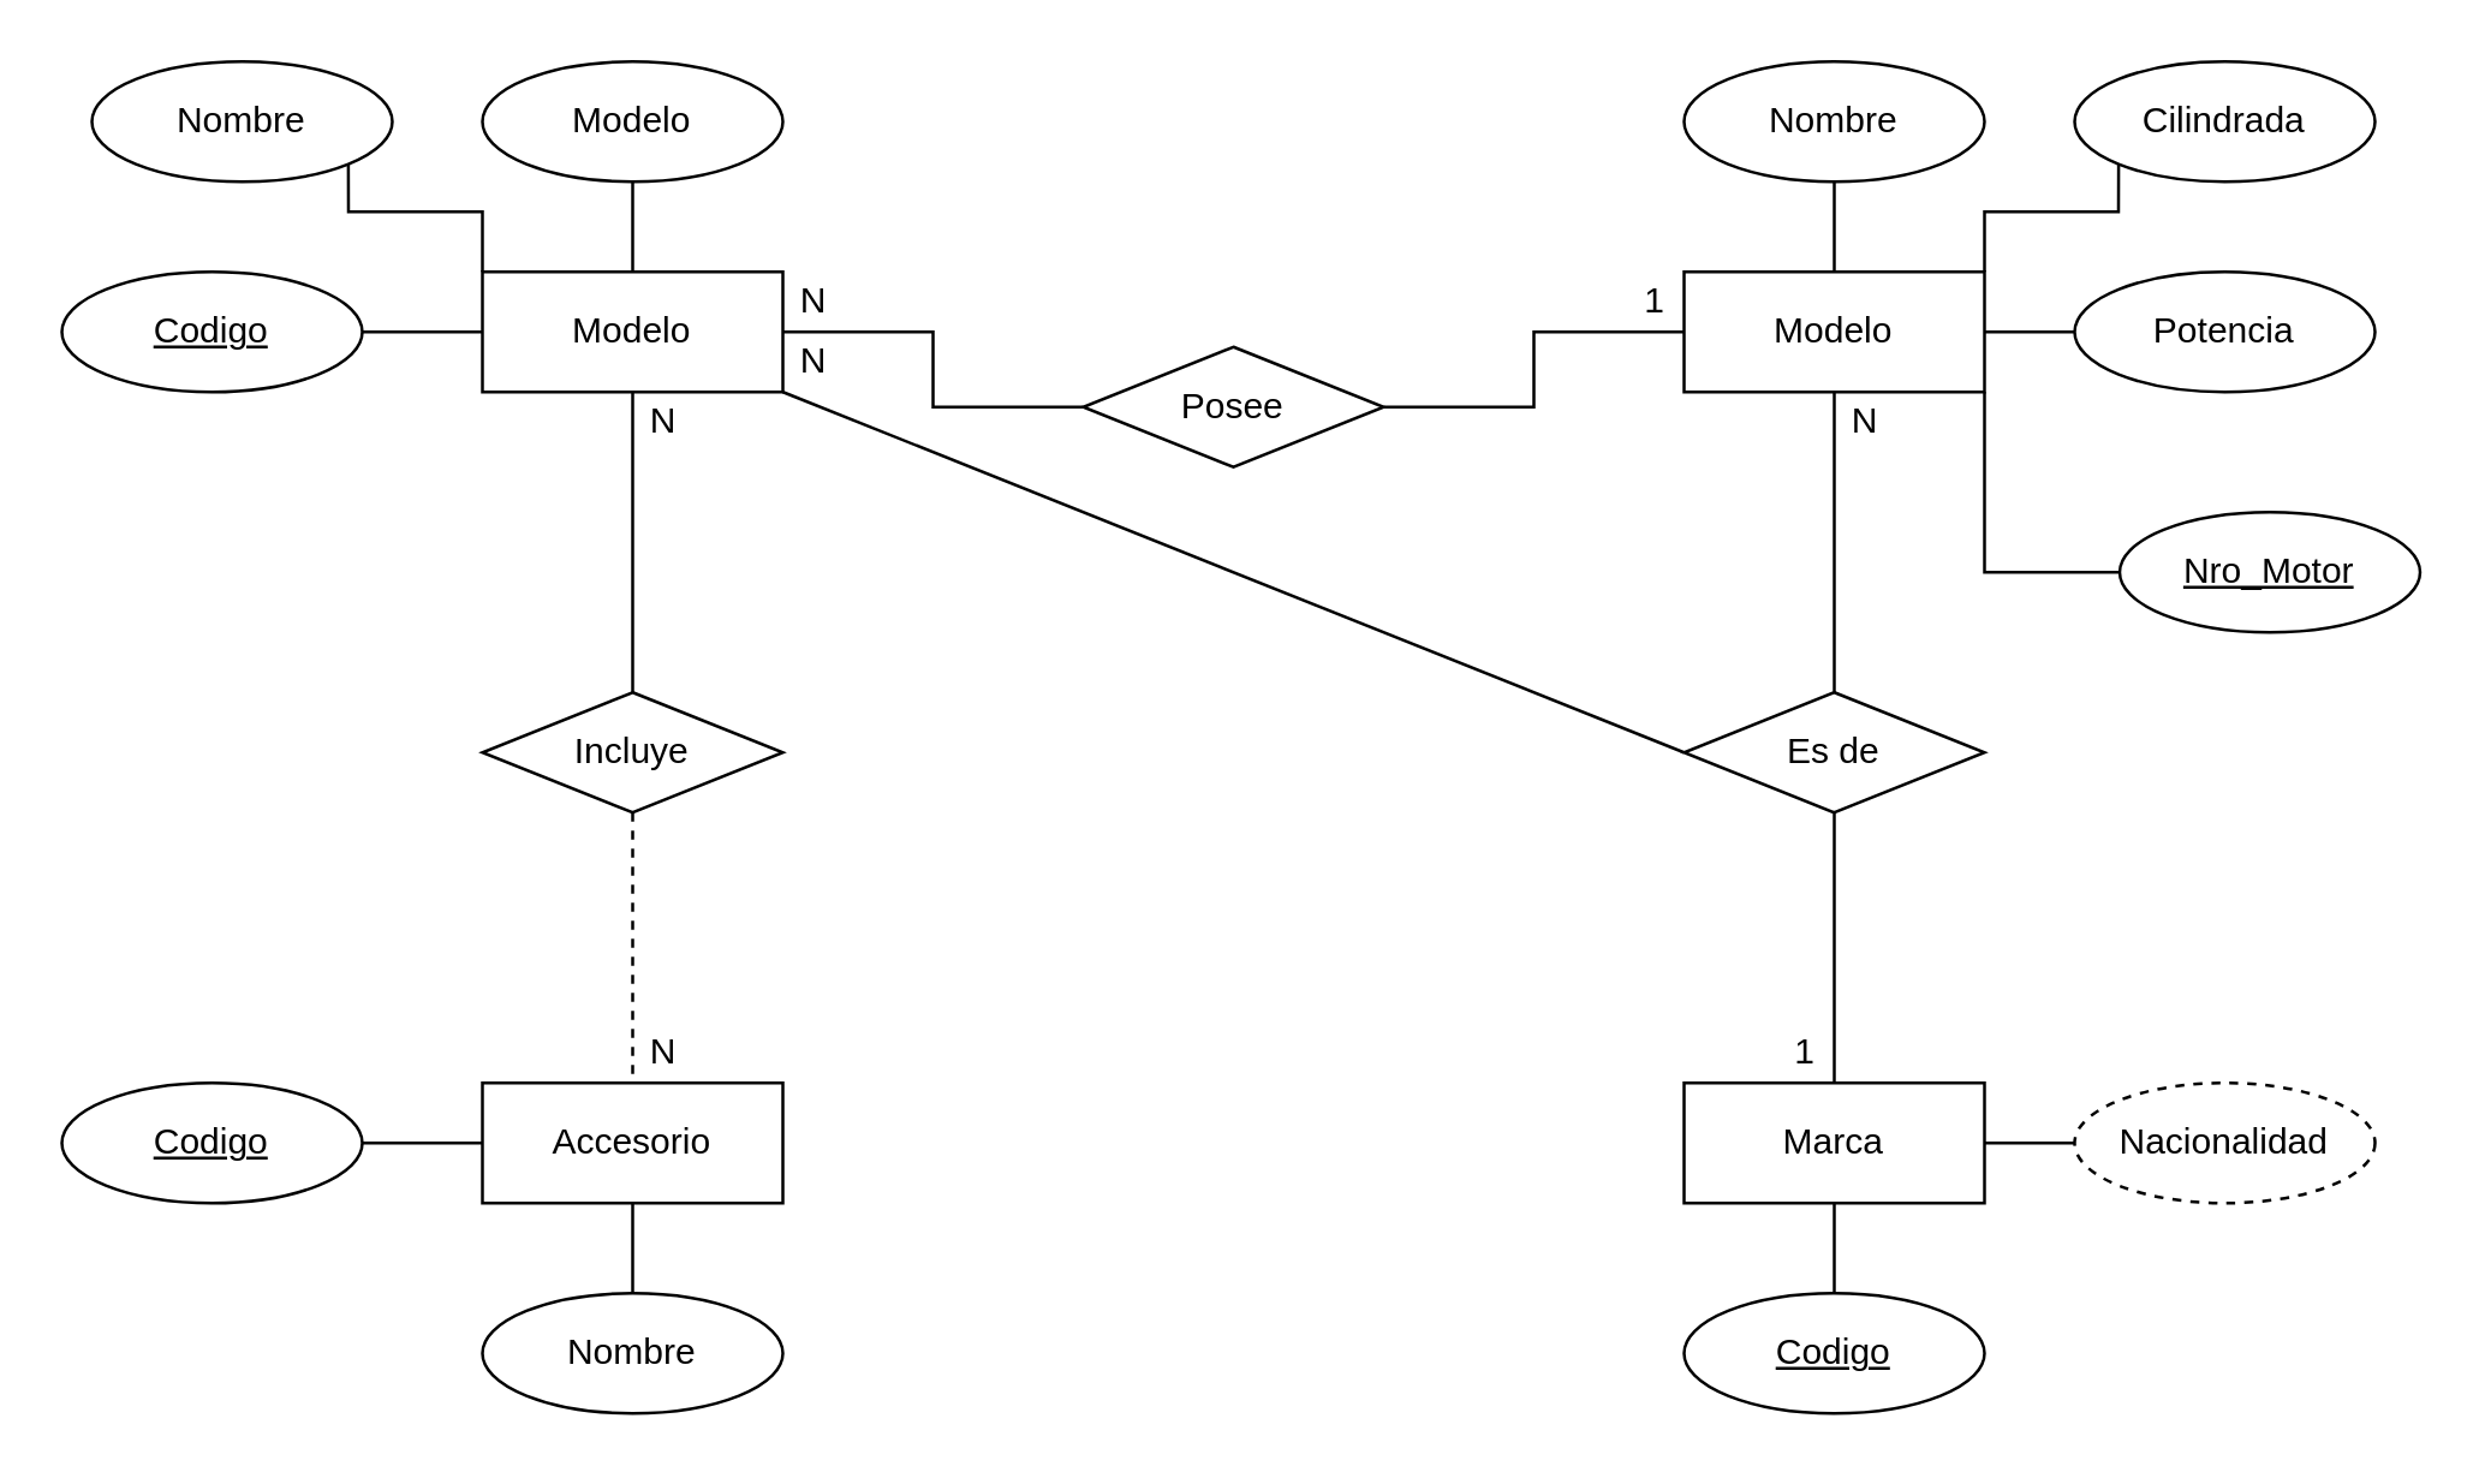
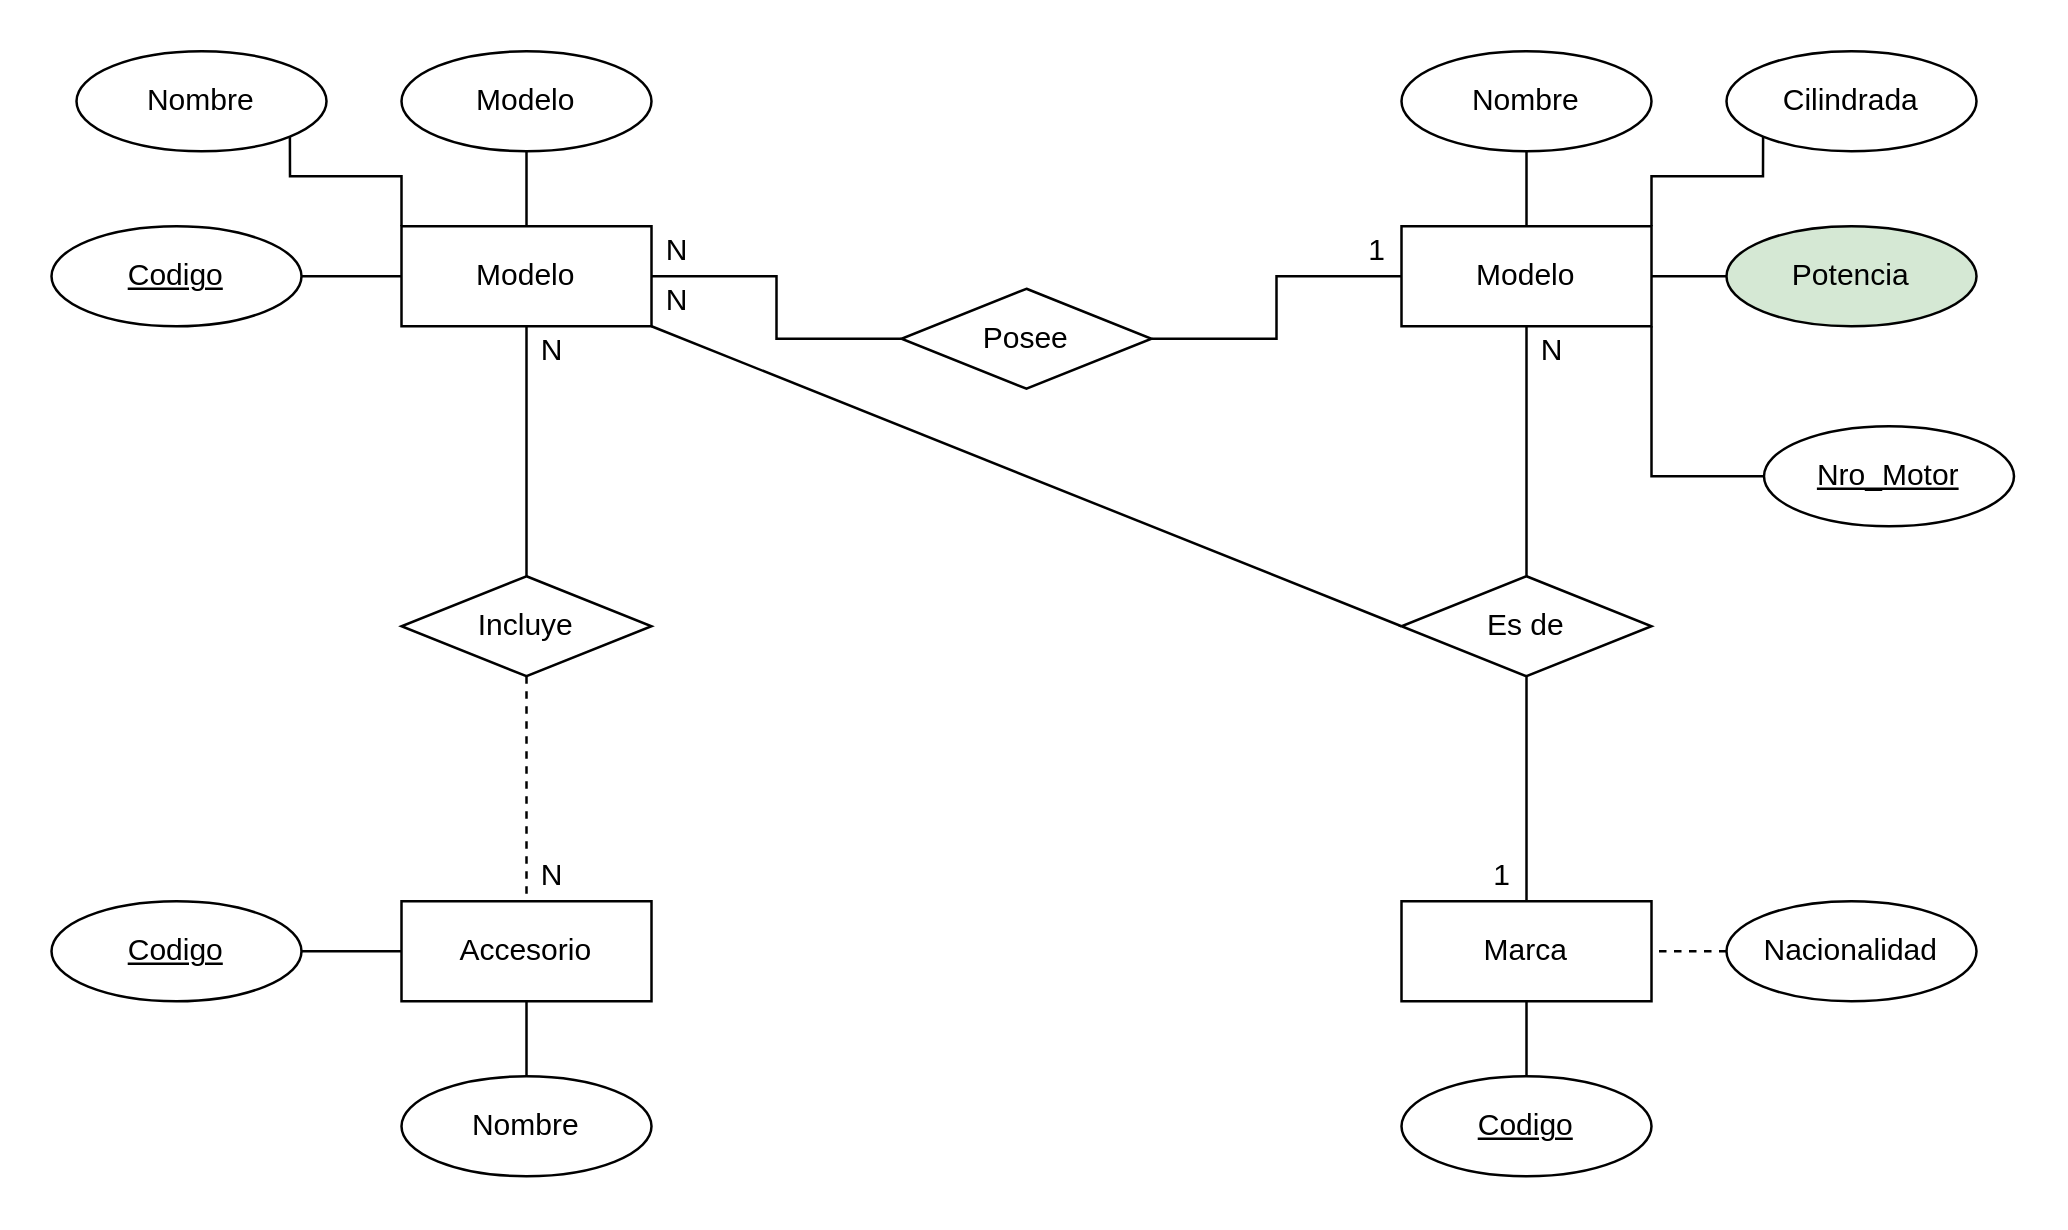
  <mxCell id="0" />
  <mxCell id="1" parent="0" />
  <mxCell id="2" style="edgeStyle=orthogonalEdgeStyle;rounded=0;orthogonalLoop=1;jettySize=auto;html=1;exitX=1;exitY=0.5;exitDx=0;exitDy=0;entryX=0;entryY=0.5;entryDx=0;entryDy=0;endArrow=none;endFill=0;" edge="1" parent="1" source="4" target="17"><mxGeometry relative="1" as="geometry" /></mxCell>
  <mxCell id="3" style="edgeStyle=orthogonalEdgeStyle;rounded=0;orthogonalLoop=1;jettySize=auto;html=1;exitX=0.5;exitY=1;exitDx=0;exitDy=0;entryX=0.5;entryY=0;entryDx=0;entryDy=0;endArrow=none;endFill=0;" edge="1" parent="1" source="4" target="13"><mxGeometry relative="1" as="geometry" /></mxCell>
  <mxCell id="4" value="Modelo" style="whiteSpace=wrap;html=1;align=center;" vertex="1" parent="1"><mxGeometry x="160" y="90" width="100" height="40" as="geometry" /></mxCell>
  <mxCell id="5" value="Accesorio" style="whiteSpace=wrap;html=1;align=center;" vertex="1" parent="1"><mxGeometry x="160" y="360" width="100" height="40" as="geometry" /></mxCell>
  <mxCell id="6" style="edgeStyle=orthogonalEdgeStyle;rounded=0;orthogonalLoop=1;jettySize=auto;html=1;exitX=1;exitY=0.5;exitDx=0;exitDy=0;entryX=0;entryY=0.5;entryDx=0;entryDy=0;endArrow=none;endFill=0;" edge="1" parent="1" source="7" target="4"><mxGeometry relative="1" as="geometry" /></mxCell>
  <mxCell id="7" value="Codigo" style="ellipse;whiteSpace=wrap;html=1;align=center;fontStyle=4;" vertex="1" parent="1"><mxGeometry x="20" y="90" width="100" height="40" as="geometry" /></mxCell>
  <mxCell id="8" style="edgeStyle=orthogonalEdgeStyle;rounded=0;orthogonalLoop=1;jettySize=auto;html=1;exitX=1;exitY=1;exitDx=0;exitDy=0;entryX=0;entryY=0;entryDx=0;entryDy=0;endArrow=none;endFill=0;" edge="1" parent="1" source="9" target="4"><mxGeometry relative="1" as="geometry"><Array as="points"><mxPoint x="115" y="70" /><mxPoint x="160" y="70" /></Array></mxGeometry></mxCell>
  <mxCell id="9" value="Nombre" style="ellipse;whiteSpace=wrap;html=1;align=center;" vertex="1" parent="1"><mxGeometry x="30" y="20" width="100" height="40" as="geometry" /></mxCell>
  <mxCell id="10" style="edgeStyle=orthogonalEdgeStyle;rounded=0;orthogonalLoop=1;jettySize=auto;html=1;exitX=0.5;exitY=1;exitDx=0;exitDy=0;entryX=0.5;entryY=0;entryDx=0;entryDy=0;endArrow=none;endFill=0;" edge="1" parent="1" source="11" target="4"><mxGeometry relative="1" as="geometry" /></mxCell>
  <mxCell id="11" value="Modelo" style="ellipse;whiteSpace=wrap;html=1;align=center;" vertex="1" parent="1"><mxGeometry x="160" y="20" width="100" height="40" as="geometry" /></mxCell>
  <mxCell id="12" style="edgeStyle=orthogonalEdgeStyle;rounded=0;orthogonalLoop=1;jettySize=auto;html=1;exitX=0.5;exitY=1;exitDx=0;exitDy=0;entryX=0.5;entryY=0;entryDx=0;entryDy=0;endArrow=none;endFill=0;dashed=1;" edge="1" parent="1" source="13" target="5"><mxGeometry relative="1" as="geometry" /></mxCell>
  <mxCell id="13" value="Incluye" style="shape=rhombus;perimeter=rhombusPerimeter;whiteSpace=wrap;html=1;align=center;" vertex="1" parent="1"><mxGeometry x="160" y="230" width="100" height="40" as="geometry" /></mxCell>
  <mxCell id="14" style="edgeStyle=orthogonalEdgeStyle;rounded=0;orthogonalLoop=1;jettySize=auto;html=1;exitX=1;exitY=0.5;exitDx=0;exitDy=0;entryX=0;entryY=0.5;entryDx=0;entryDy=0;endArrow=none;endFill=0;" edge="1" parent="1" source="15" target="5"><mxGeometry relative="1" as="geometry" /></mxCell>
  <mxCell id="15" value="Codigo" style="ellipse;whiteSpace=wrap;html=1;align=center;fontStyle=4;" vertex="1" parent="1"><mxGeometry x="20" y="360" width="100" height="40" as="geometry" /></mxCell>
  <mxCell id="16" style="edgeStyle=orthogonalEdgeStyle;rounded=0;orthogonalLoop=1;jettySize=auto;html=1;exitX=1;exitY=0.5;exitDx=0;exitDy=0;entryX=0;entryY=0.5;entryDx=0;entryDy=0;endArrow=none;endFill=0;" edge="1" parent="1" source="17" target="21"><mxGeometry relative="1" as="geometry" /></mxCell>
  <mxCell id="17" value="Posee" style="shape=rhombus;perimeter=rhombusPerimeter;whiteSpace=wrap;html=1;align=center;" vertex="1" parent="1"><mxGeometry x="360" y="115" width="100" height="40" as="geometry" /></mxCell>
  <mxCell id="18" style="edgeStyle=orthogonalEdgeStyle;rounded=0;orthogonalLoop=1;jettySize=auto;html=1;exitX=0.5;exitY=1;exitDx=0;exitDy=0;entryX=0.5;entryY=0;entryDx=0;entryDy=0;endArrow=none;endFill=0;" edge="1" parent="1" source="19" target="30"><mxGeometry relative="1" as="geometry" /></mxCell>
  <mxCell id="19" value="Es de" style="shape=rhombus;perimeter=rhombusPerimeter;whiteSpace=wrap;html=1;align=center;" vertex="1" parent="1"><mxGeometry x="560" y="230" width="100" height="40" as="geometry" /></mxCell>
  <mxCell id="20" style="edgeStyle=orthogonalEdgeStyle;rounded=0;orthogonalLoop=1;jettySize=auto;html=1;exitX=0.5;exitY=1;exitDx=0;exitDy=0;endArrow=none;endFill=0;" edge="1" parent="1" source="21" target="19"><mxGeometry relative="1" as="geometry" /></mxCell>
  <mxCell id="21" value="Modelo" style="whiteSpace=wrap;html=1;align=center;" vertex="1" parent="1"><mxGeometry x="560" y="90" width="100" height="40" as="geometry" /></mxCell>
  <mxCell id="22" style="edgeStyle=orthogonalEdgeStyle;rounded=0;orthogonalLoop=1;jettySize=auto;html=1;exitX=0.5;exitY=1;exitDx=0;exitDy=0;entryX=0.5;entryY=0;entryDx=0;entryDy=0;endArrow=none;endFill=0;" edge="1" parent="1" source="23" target="21"><mxGeometry relative="1" as="geometry" /></mxCell>
  <mxCell id="23" value="Nombre" style="ellipse;whiteSpace=wrap;html=1;align=center;" vertex="1" parent="1"><mxGeometry x="560" y="20" width="100" height="40" as="geometry" /></mxCell>
  <mxCell id="24" style="edgeStyle=orthogonalEdgeStyle;rounded=0;orthogonalLoop=1;jettySize=auto;html=1;exitX=0;exitY=1;exitDx=0;exitDy=0;entryX=1;entryY=0;entryDx=0;entryDy=0;endArrow=none;endFill=0;" edge="1" parent="1" source="25" target="21"><mxGeometry relative="1" as="geometry"><Array as="points"><mxPoint x="705" y="70" /><mxPoint x="660" y="70" /></Array></mxGeometry></mxCell>
  <mxCell id="25" value="Cilindrada" style="ellipse;whiteSpace=wrap;html=1;align=center;" vertex="1" parent="1"><mxGeometry x="690" y="20" width="100" height="40" as="geometry" /></mxCell>
  <mxCell id="26" style="edgeStyle=orthogonalEdgeStyle;rounded=0;orthogonalLoop=1;jettySize=auto;html=1;exitX=0;exitY=0.5;exitDx=0;exitDy=0;entryX=1;entryY=0.5;entryDx=0;entryDy=0;endArrow=none;endFill=0;" edge="1" parent="1" source="27" target="21"><mxGeometry relative="1" as="geometry" /></mxCell>
- <mxCell id="27" value="Potencia" style="ellipse;whiteSpace=wrap;html=1;align=center;" vertex="1" parent="1"><mxGeometry x="690" y="90" width="100" height="40" as="geometry" /></mxCell>
+ <mxCell id="27" value="Potencia" style="ellipse;whiteSpace=wrap;html=1;align=center;fillColor=#d5e8d4;" vertex="1" parent="1"><mxGeometry x="690" y="90" width="100" height="40" as="geometry" /></mxCell>
  <mxCell id="28" style="edgeStyle=orthogonalEdgeStyle;rounded=0;orthogonalLoop=1;jettySize=auto;html=1;exitX=0;exitY=0.5;exitDx=0;exitDy=0;entryX=1;entryY=1;entryDx=0;entryDy=0;endArrow=none;endFill=0;" edge="1" parent="1" source="29" target="21"><mxGeometry relative="1" as="geometry" /></mxCell>
  <mxCell id="29" value="Nro_Motor" style="ellipse;whiteSpace=wrap;html=1;align=center;fontStyle=4;" vertex="1" parent="1"><mxGeometry x="705" y="170" width="100" height="40" as="geometry" /></mxCell>
  <mxCell id="30" value="Marca" style="whiteSpace=wrap;html=1;align=center;" vertex="1" parent="1"><mxGeometry x="560" y="360" width="100" height="40" as="geometry" /></mxCell>
  <mxCell id="31" style="edgeStyle=orthogonalEdgeStyle;rounded=0;orthogonalLoop=1;jettySize=auto;html=1;exitX=0.5;exitY=0;exitDx=0;exitDy=0;entryX=0.5;entryY=1;entryDx=0;entryDy=0;endArrow=none;endFill=0;" edge="1" parent="1" source="32" target="30"><mxGeometry relative="1" as="geometry" /></mxCell>
  <mxCell id="32" value="Codigo" style="ellipse;whiteSpace=wrap;html=1;align=center;fontStyle=4;" vertex="1" parent="1"><mxGeometry x="560" y="430" width="100" height="40" as="geometry" /></mxCell>
- <mxCell id="33" style="edgeStyle=orthogonalEdgeStyle;rounded=0;orthogonalLoop=1;jettySize=auto;html=1;exitX=0;exitY=0.5;exitDx=0;exitDy=0;entryX=1;entryY=0.5;entryDx=0;entryDy=0;endArrow=none;endFill=0;" edge="1" parent="1" source="34" target="30"><mxGeometry relative="1" as="geometry" /></mxCell>
- <mxCell id="34" value="Nacionalidad" style="ellipse;whiteSpace=wrap;html=1;align=center;dashed=1;" vertex="1" parent="1"><mxGeometry x="690" y="360" width="100" height="40" as="geometry" /></mxCell>
+ <mxCell id="33" style="edgeStyle=orthogonalEdgeStyle;rounded=0;orthogonalLoop=1;jettySize=auto;html=1;exitX=0;exitY=0.5;exitDx=0;exitDy=0;entryX=1;entryY=0.5;entryDx=0;entryDy=0;endArrow=none;endFill=0;dashed=1;" edge="1" parent="1" source="34" target="30"><mxGeometry relative="1" as="geometry" /></mxCell>
+ <mxCell id="34" value="Nacionalidad" style="ellipse;whiteSpace=wrap;html=1;align=center;" vertex="1" parent="1"><mxGeometry x="690" y="360" width="100" height="40" as="geometry" /></mxCell>
  <mxCell id="35" style="edgeStyle=orthogonalEdgeStyle;rounded=0;orthogonalLoop=1;jettySize=auto;html=1;exitX=0.5;exitY=0;exitDx=0;exitDy=0;entryX=0.5;entryY=1;entryDx=0;entryDy=0;endArrow=none;endFill=0;" edge="1" parent="1" source="36" target="5"><mxGeometry relative="1" as="geometry" /></mxCell>
  <mxCell id="36" value="Nombre" style="ellipse;whiteSpace=wrap;html=1;align=center;" vertex="1" parent="1"><mxGeometry x="160" y="430" width="100" height="40" as="geometry" /></mxCell>
  <mxCell id="37" value="N" style="text;html=1;align=center;verticalAlign=middle;resizable=0;points=[];autosize=1;" vertex="1" parent="1"><mxGeometry x="260" y="90" width="20" height="20" as="geometry" /></mxCell>
  <mxCell id="38" value="" style="endArrow=none;html=1;rounded=0;exitX=1;exitY=1;exitDx=0;exitDy=0;entryX=0;entryY=0.5;entryDx=0;entryDy=0;" edge="1" parent="1" source="4" target="19"><mxGeometry relative="1" as="geometry"><mxPoint x="270" y="230" as="sourcePoint" /><mxPoint x="430" y="230" as="targetPoint" /></mxGeometry></mxCell>
  <mxCell id="39" value="N" style="text;html=1;align=center;verticalAlign=middle;resizable=0;points=[];autosize=1;" vertex="1" parent="1"><mxGeometry x="260" y="110" width="20" height="20" as="geometry" /></mxCell>
  <mxCell id="40" value="N" style="text;html=1;align=center;verticalAlign=middle;resizable=0;points=[];autosize=1;" vertex="1" parent="1"><mxGeometry x="210" y="130" width="20" height="20" as="geometry" /></mxCell>
  <mxCell id="41" value="N" style="text;html=1;align=center;verticalAlign=middle;resizable=0;points=[];autosize=1;" vertex="1" parent="1"><mxGeometry x="210" y="340" width="20" height="20" as="geometry" /></mxCell>
  <mxCell id="42" value="N" style="text;html=1;align=center;verticalAlign=middle;resizable=0;points=[];autosize=1;" vertex="1" parent="1"><mxGeometry x="610" y="130" width="20" height="20" as="geometry" /></mxCell>
  <mxCell id="43" value="1" style="text;html=1;align=center;verticalAlign=middle;resizable=0;points=[];autosize=1;" vertex="1" parent="1"><mxGeometry x="590" y="340" width="20" height="20" as="geometry" /></mxCell>
  <mxCell id="44" value="1" style="text;html=1;align=center;verticalAlign=middle;resizable=0;points=[];autosize=1;" vertex="1" parent="1"><mxGeometry x="540" y="90" width="20" height="20" as="geometry" /></mxCell>
